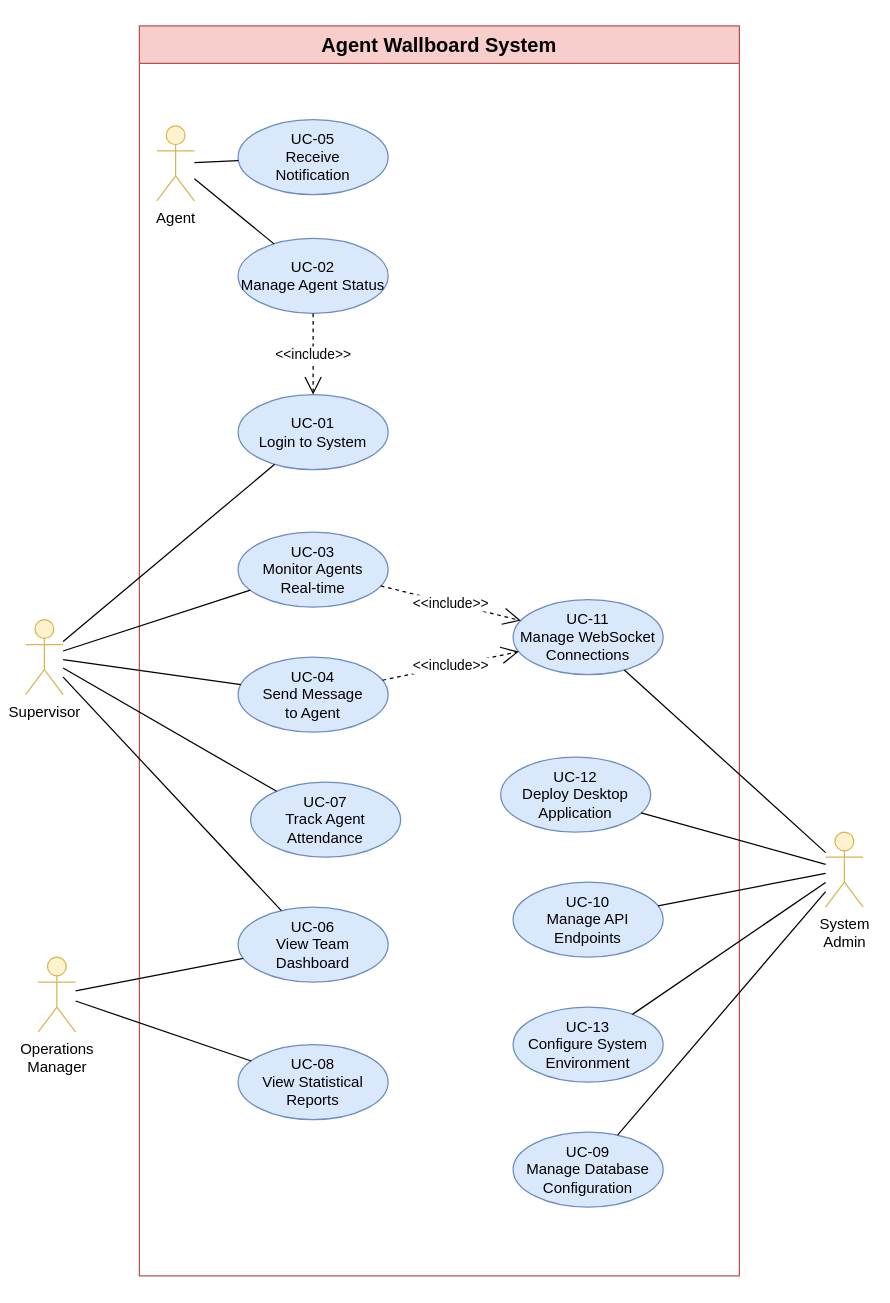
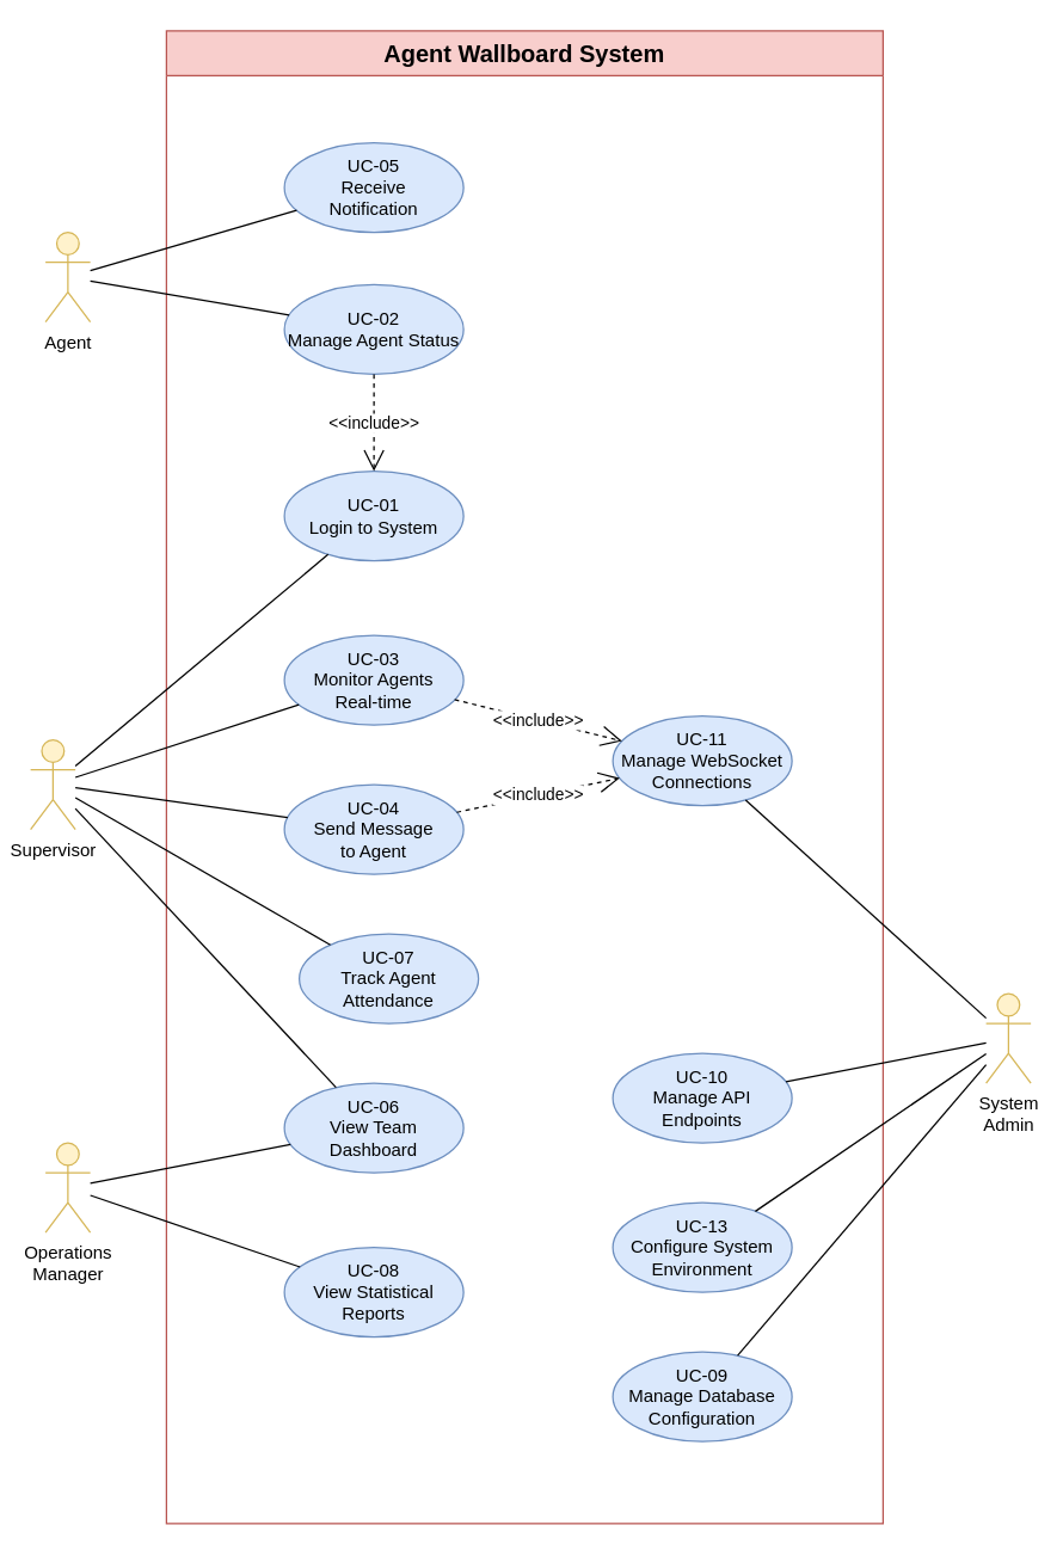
  <mxCell id="0" />
  <mxCell id="1" parent="0" />
  <mxCell id="2" value="Agent Wallboard System" style="swimlane;whiteSpace=wrap;html=1;fillColor=#f8cecc;strokeColor=#b85450;fontSize=16;fontStyle=1;startSize=30;" parent="1" vertex="1"><mxGeometry x="111" y="20" width="480" height="1000" as="geometry" /></mxCell>
  <mxCell id="3" value="UC-01&#10;Login to System" style="ellipse;whiteSpace=wrap;html=1;fillColor=#dae8fc;strokeColor=#6c8ebf;" parent="2" vertex="1"><mxGeometry x="79" y="295" width="120" height="60" as="geometry" /></mxCell>
  <mxCell id="4" value="UC-02&#10;Manage Agent Status" style="ellipse;whiteSpace=wrap;html=1;fillColor=#dae8fc;strokeColor=#6c8ebf;" parent="2" vertex="1"><mxGeometry x="79" y="170" width="120" height="60" as="geometry" /></mxCell>
  <mxCell id="5" value="UC-05&#10;Receive&#10;Notification" style="ellipse;whiteSpace=wrap;html=1;fillColor=#dae8fc;strokeColor=#6c8ebf;" parent="2" vertex="1"><mxGeometry x="79" y="75" width="120" height="60" as="geometry" /></mxCell>
  <mxCell id="6" value="UC-06&#10;View Team&#10;Dashboard" style="ellipse;whiteSpace=wrap;html=1;fillColor=#dae8fc;strokeColor=#6c8ebf;" parent="2" vertex="1"><mxGeometry x="79" y="705" width="120" height="60" as="geometry" /></mxCell>
  <mxCell id="7" value="UC-07&#10;Track Agent&#10;Attendance" style="ellipse;whiteSpace=wrap;html=1;fillColor=#dae8fc;strokeColor=#6c8ebf;" parent="2" vertex="1"><mxGeometry x="89" y="605" width="120" height="60" as="geometry" /></mxCell>
  <mxCell id="8" value="UC-08&#10;View Statistical&#10;Reports" style="ellipse;whiteSpace=wrap;html=1;fillColor=#dae8fc;strokeColor=#6c8ebf;" parent="2" vertex="1"><mxGeometry x="79" y="815" width="120" height="60" as="geometry" /></mxCell>
  <mxCell id="9" value="&amp;lt;&amp;lt;include&amp;gt;&amp;gt;" style="endArrow=open;endSize=12;dashed=1;html=1;rounded=0;" parent="2" source="4" target="3" edge="1"><mxGeometry width="160" relative="1" as="geometry"><mxPoint x="199" y="375" as="sourcePoint" /><mxPoint x="359" y="375" as="targetPoint" /></mxGeometry></mxCell>
  <mxCell id="10" value="UC-03&#10;Monitor Agents&#10;Real-time" style="ellipse;whiteSpace=wrap;html=1;fillColor=#dae8fc;strokeColor=#6c8ebf;" parent="2" vertex="1"><mxGeometry x="79" y="405" width="120" height="60" as="geometry" /></mxCell>
  <mxCell id="11" value="UC-04&#10;Send Message&#10;to Agent" style="ellipse;whiteSpace=wrap;html=1;fillColor=#dae8fc;strokeColor=#6c8ebf;" parent="2" vertex="1"><mxGeometry x="79" y="505" width="120" height="60" as="geometry" /></mxCell>
  <mxCell id="12" value="UC-09&#10;Manage Database&#10;Configuration" style="ellipse;whiteSpace=wrap;html=1;fillColor=#dae8fc;strokeColor=#6c8ebf;" parent="2" vertex="1"><mxGeometry x="299" y="885" width="120" height="60" as="geometry" /></mxCell>
  <mxCell id="13" value="UC-10&#10;Manage API&#10;Endpoints" style="ellipse;whiteSpace=wrap;html=1;fillColor=#dae8fc;strokeColor=#6c8ebf;" parent="2" vertex="1"><mxGeometry x="299" y="685" width="120" height="60" as="geometry" /></mxCell>
  <mxCell id="14" value="UC-11&#10;Manage WebSocket&#10;Connections" style="ellipse;whiteSpace=wrap;html=1;fillColor=#dae8fc;strokeColor=#6c8ebf;" parent="2" vertex="1"><mxGeometry x="299" y="459" width="120" height="60" as="geometry" /></mxCell>
- <mxCell id="15" value="UC-12&#10;Deploy Desktop&#10;Application" style="ellipse;whiteSpace=wrap;html=1;fillColor=#dae8fc;strokeColor=#6c8ebf;" parent="2" vertex="1"><mxGeometry x="289" y="585" width="120" height="60" as="geometry" /></mxCell>
  <mxCell id="16" value="UC-13&#10;Configure System&#10;Environment" style="ellipse;whiteSpace=wrap;html=1;fillColor=#dae8fc;strokeColor=#6c8ebf;" parent="2" vertex="1"><mxGeometry x="299" y="785" width="120" height="60" as="geometry" /></mxCell>
  <mxCell id="17" value="&amp;lt;&amp;lt;include&amp;gt;&amp;gt;" style="endArrow=open;endSize=12;dashed=1;html=1;rounded=0;" parent="2" source="10" target="14" edge="1"><mxGeometry width="160" relative="1" as="geometry"><mxPoint x="369" y="315" as="sourcePoint" /><mxPoint x="269" y="415" as="targetPoint" /></mxGeometry></mxCell>
  <mxCell id="18" value="&amp;lt;&amp;lt;include&amp;gt;&amp;gt;" style="endArrow=open;endSize=12;dashed=1;html=1;rounded=0;" parent="2" source="11" target="14" edge="1"><mxGeometry width="160" relative="1" as="geometry"><mxPoint x="419" y="315" as="sourcePoint" /><mxPoint x="289" y="415" as="targetPoint" /></mxGeometry></mxCell>
  <mxCell id="19" value="System&#10;Admin" style="shape=umlActor;verticalLabelPosition=bottom;verticalAlign=top;html=1;fillColor=#fff2cc;strokeColor=#d6b656;" parent="2" vertex="1"><mxGeometry x="549" y="645" width="30" height="60" as="geometry" /></mxCell>
  <mxCell id="20" value="" style="endArrow=none;html=1;rounded=0;" parent="2" source="19" target="12" edge="1"><mxGeometry width="50" height="50" relative="1" as="geometry"><mxPoint x="839" y="965" as="sourcePoint" /><mxPoint x="109" y="965" as="targetPoint" /></mxGeometry></mxCell>
  <mxCell id="21" value="" style="endArrow=none;html=1;rounded=0;" parent="2" source="19" target="13" edge="1"><mxGeometry width="50" height="50" relative="1" as="geometry"><mxPoint x="809" y="685" as="sourcePoint" /><mxPoint x="249" y="685" as="targetPoint" /></mxGeometry></mxCell>
  <mxCell id="22" value="" style="endArrow=none;html=1;rounded=0;" parent="2" source="19" target="14" edge="1"><mxGeometry width="50" height="50" relative="1" as="geometry"><mxPoint x="809" y="685" as="sourcePoint" /><mxPoint x="429" y="685" as="targetPoint" /></mxGeometry></mxCell>
- <mxCell id="23" value="" style="endArrow=none;html=1;rounded=0;" parent="2" source="19" target="15" edge="1"><mxGeometry width="50" height="50" relative="1" as="geometry"><mxPoint x="809" y="685" as="sourcePoint" /><mxPoint x="579" y="685" as="targetPoint" /></mxGeometry></mxCell>
  <mxCell id="24" value="" style="endArrow=none;html=1;rounded=0;" parent="2" source="19" target="16" edge="1"><mxGeometry width="50" height="50" relative="1" as="geometry"><mxPoint x="809" y="685" as="sourcePoint" /><mxPoint x="329" y="805" as="targetPoint" /></mxGeometry></mxCell>
- <mxCell id="25" value="Agent" style="shape=umlActor;verticalLabelPosition=bottom;verticalAlign=top;html=1;fillColor=#fff2cc;strokeColor=#d6b656;" parent="2" vertex="1"><mxGeometry x="14" y="80" width="30" height="60" as="geometry" /></mxCell>
+ <mxCell id="25" value="Agent" style="shape=umlActor;verticalLabelPosition=bottom;verticalAlign=top;html=1;fillColor=#fff2cc;strokeColor=#d6b656;" parent="2" vertex="1"><mxGeometry x="-81" y="135" width="30" height="60" as="geometry" /></mxCell>
  <mxCell id="26" value="" style="endArrow=none;html=1;rounded=0;" parent="2" source="25" target="4" edge="1"><mxGeometry width="50" height="50" relative="1" as="geometry"><mxPoint x="-81" y="305" as="sourcePoint" /><mxPoint x="219" y="265" as="targetPoint" /></mxGeometry></mxCell>
  <mxCell id="27" value="" style="endArrow=none;html=1;rounded=0;" parent="2" source="25" target="5" edge="1"><mxGeometry width="50" height="50" relative="1" as="geometry"><mxPoint x="-81" y="305" as="sourcePoint" /><mxPoint x="49" y="385" as="targetPoint" /></mxGeometry></mxCell>
  <mxCell id="28" value="Operations&#10;Manager" style="shape=umlActor;verticalLabelPosition=bottom;verticalAlign=top;html=1;fillColor=#fff2cc;strokeColor=#d6b656;" parent="2" vertex="1"><mxGeometry x="-81" y="745" width="30" height="60" as="geometry" /></mxCell>
  <mxCell id="29" value="" style="endArrow=none;html=1;rounded=0;" parent="2" source="28" target="6" edge="1"><mxGeometry width="50" height="50" relative="1" as="geometry"><mxPoint x="-81" y="605" as="sourcePoint" /><mxPoint x="219" y="385" as="targetPoint" /></mxGeometry></mxCell>
  <mxCell id="30" value="" style="endArrow=none;html=1;rounded=0;" parent="2" source="28" target="8" edge="1"><mxGeometry width="50" height="50" relative="1" as="geometry"><mxPoint x="-81" y="605" as="sourcePoint" /><mxPoint x="549" y="385" as="targetPoint" /></mxGeometry></mxCell>
  <mxCell id="31" value="Supervisor" style="shape=umlActor;verticalLabelPosition=bottom;verticalAlign=top;html=1;fillColor=#fff2cc;strokeColor=#d6b656;" parent="2" vertex="1"><mxGeometry x="-91" y="475" width="30" height="60" as="geometry" /></mxCell>
  <mxCell id="32" value="" style="endArrow=none;html=1;rounded=0;" parent="2" source="31" target="3" edge="1"><mxGeometry width="50" height="50" relative="1" as="geometry"><mxPoint x="-81" y="455" as="sourcePoint" /><mxPoint x="49" y="265" as="targetPoint" /></mxGeometry></mxCell>
  <mxCell id="33" value="" style="endArrow=none;html=1;rounded=0;" parent="2" source="31" target="10" edge="1"><mxGeometry width="50" height="50" relative="1" as="geometry"><mxPoint x="-81" y="455" as="sourcePoint" /><mxPoint x="399" y="265" as="targetPoint" /></mxGeometry></mxCell>
  <mxCell id="34" value="" style="endArrow=none;html=1;rounded=0;" parent="2" source="31" target="11" edge="1"><mxGeometry width="50" height="50" relative="1" as="geometry"><mxPoint x="-81" y="455" as="sourcePoint" /><mxPoint x="549" y="265" as="targetPoint" /></mxGeometry></mxCell>
  <mxCell id="35" value="" style="endArrow=none;html=1;rounded=0;" parent="2" source="31" target="6" edge="1"><mxGeometry width="50" height="50" relative="1" as="geometry"><mxPoint x="-81" y="455" as="sourcePoint" /><mxPoint x="219" y="385" as="targetPoint" /></mxGeometry></mxCell>
  <mxCell id="36" value="" style="endArrow=none;html=1;rounded=0;" parent="2" source="31" target="7" edge="1"><mxGeometry width="50" height="50" relative="1" as="geometry"><mxPoint x="-81" y="455" as="sourcePoint" /><mxPoint x="399" y="385" as="targetPoint" /></mxGeometry></mxCell>
